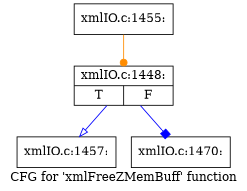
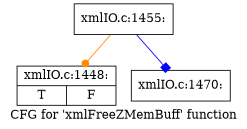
  digraph {
    label="CFG for 'xmlFreeZMemBuff' function"
    node [shape=record]
    edge [color=blue]
    n1 [label="{xmlIO.c:1448:|{<s0>T|<s1>F}}"]
-   n2 [label="{xmlIO.c:1457:}"]
    n3 [label="{xmlIO.c:1455:}"]
    n4 [label="{xmlIO.c:1470:}"]
-   n1 -> n2 [arrowhead=onormal]
    n3 -> n1 [arrowhead=dot color=darkorange]
-   n1 -> n4 [arrowhead=box]
+   n3 -> n4 [arrowhead=box]
  }
